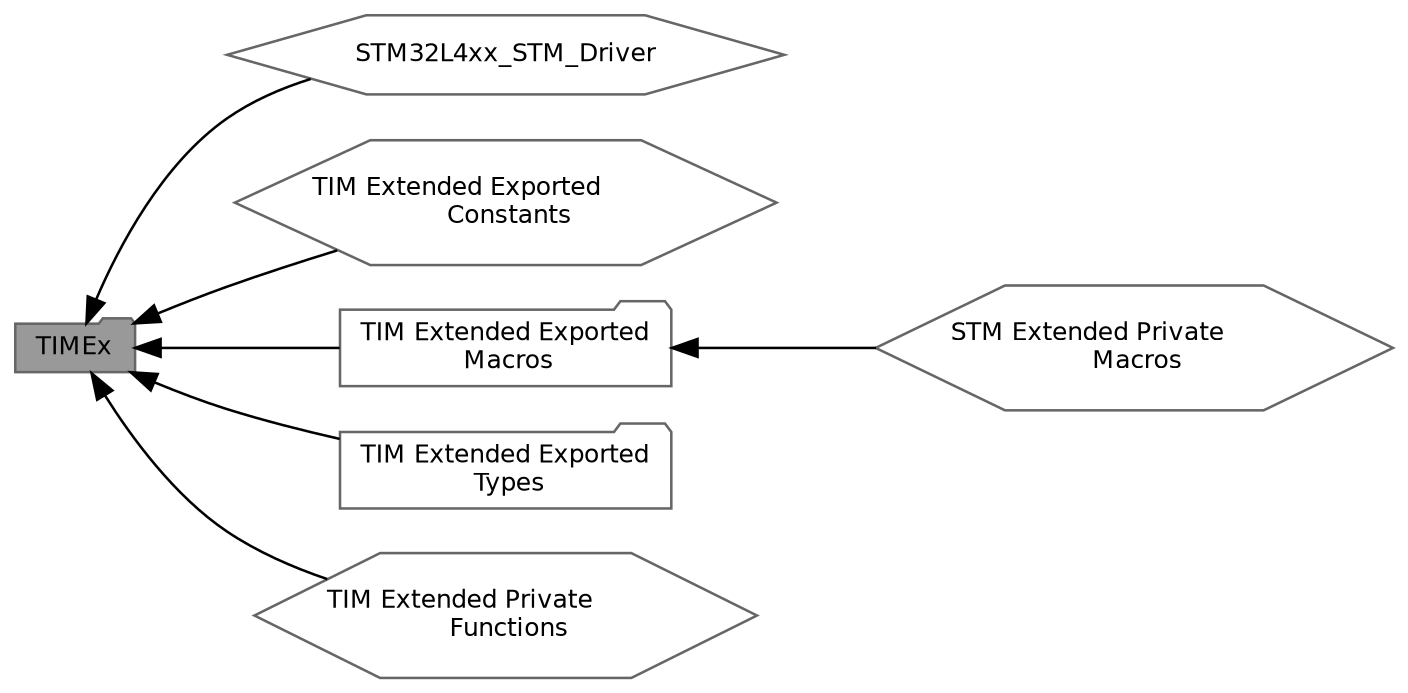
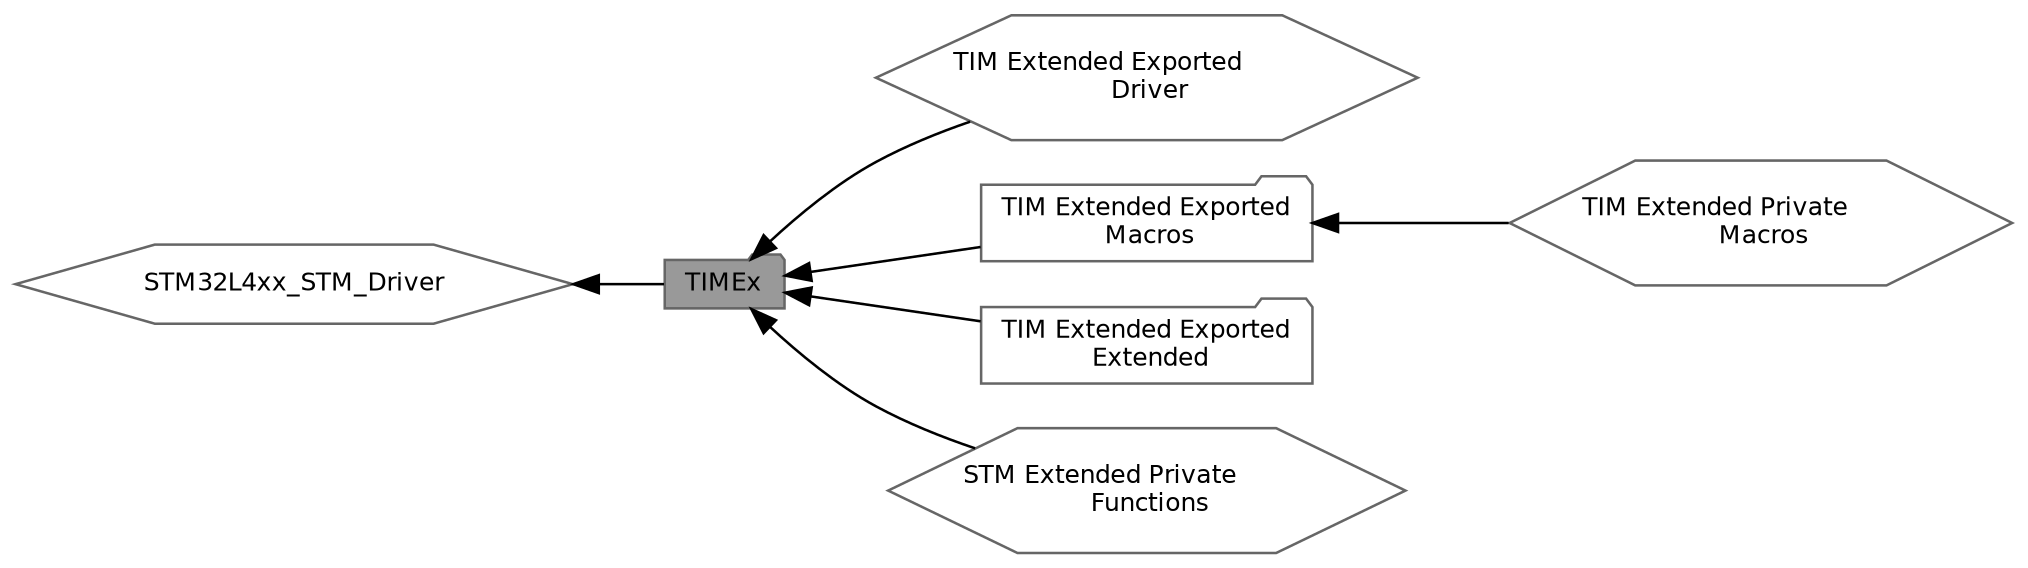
  digraph {
    rankdir=LR
    node [color=grey40 fillcolor=white fontname=Helvetica fontsize=10 shape=hexagon style=filled]
    edge [dir=back fontname=Helvetica fontsize=10 labelfontname=Helvetica labelfontsize=10 shape=plaintext style=solid]
    n1 [height=0.2 label=STM32L4xx_STM_Driver width=0.4]
    n2 [color=gray40 fillcolor=grey60 fontcolor=black height=0.2 label=TIMEx shape=folder width=0.4]
-   n3 [height=0.2 label="TIM Extended Exported\l Constants" width=0.4]
+   n3 [height=0.2 label="TIM Extended Exported\l Driver" width=0.4]
    n4 [height=0.2 label="TIM Extended Exported\l Macros" shape=folder width=0.4]
-   n5 [height=0.2 label="TIM Extended Exported\l Types" shape=folder width=0.4]
-   n6 [height=0.2 label="TIM Extended Private\l Functions" width=0.4]
-   n7 [height=0.2 label="STM Extended Private\l Macros" width=0.4]
-   n2 -> n1
+   n5 [height=0.2 label="TIM Extended Exported\l Extended" shape=folder width=0.4]
+   n6 [height=0.2 label="STM Extended Private\l Functions" width=0.4]
+   n7 [height=0.2 label="TIM Extended Private\l Macros" width=0.4]
+   n1 -> n2
    n2 -> n3
    n2 -> n4
    n2 -> n5
    n2 -> n6
    n4 -> n7
  }
